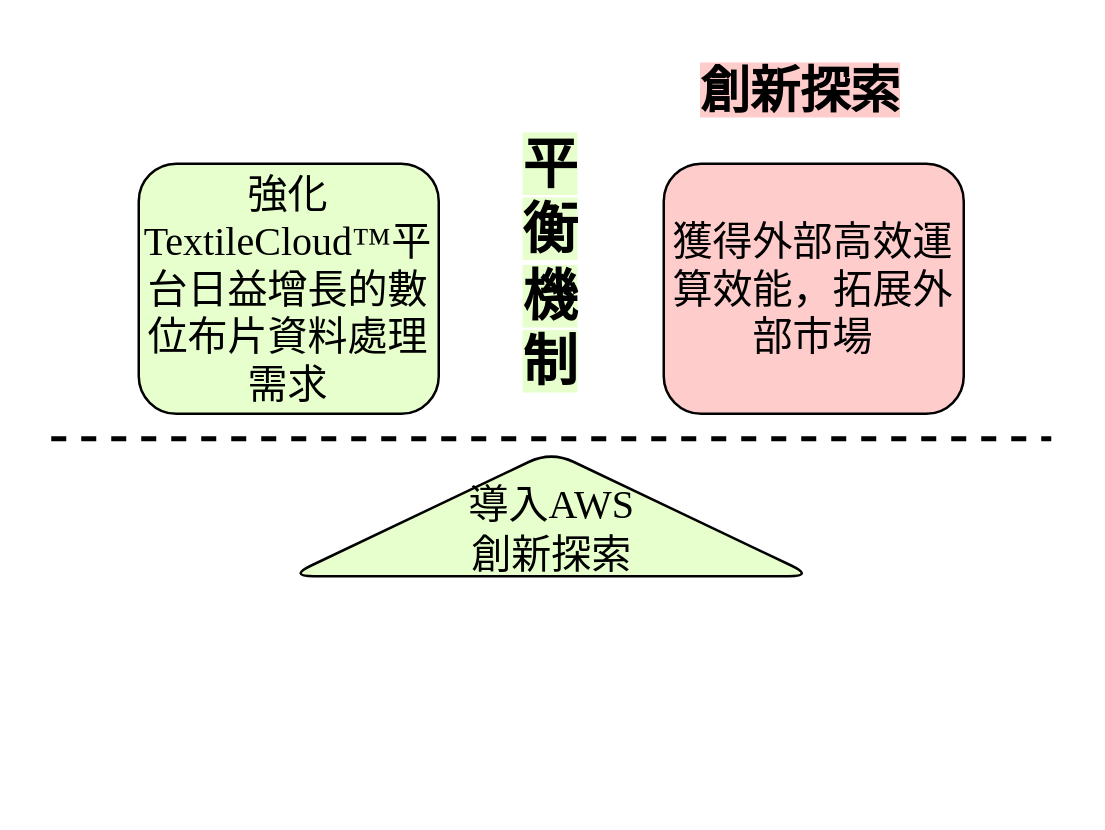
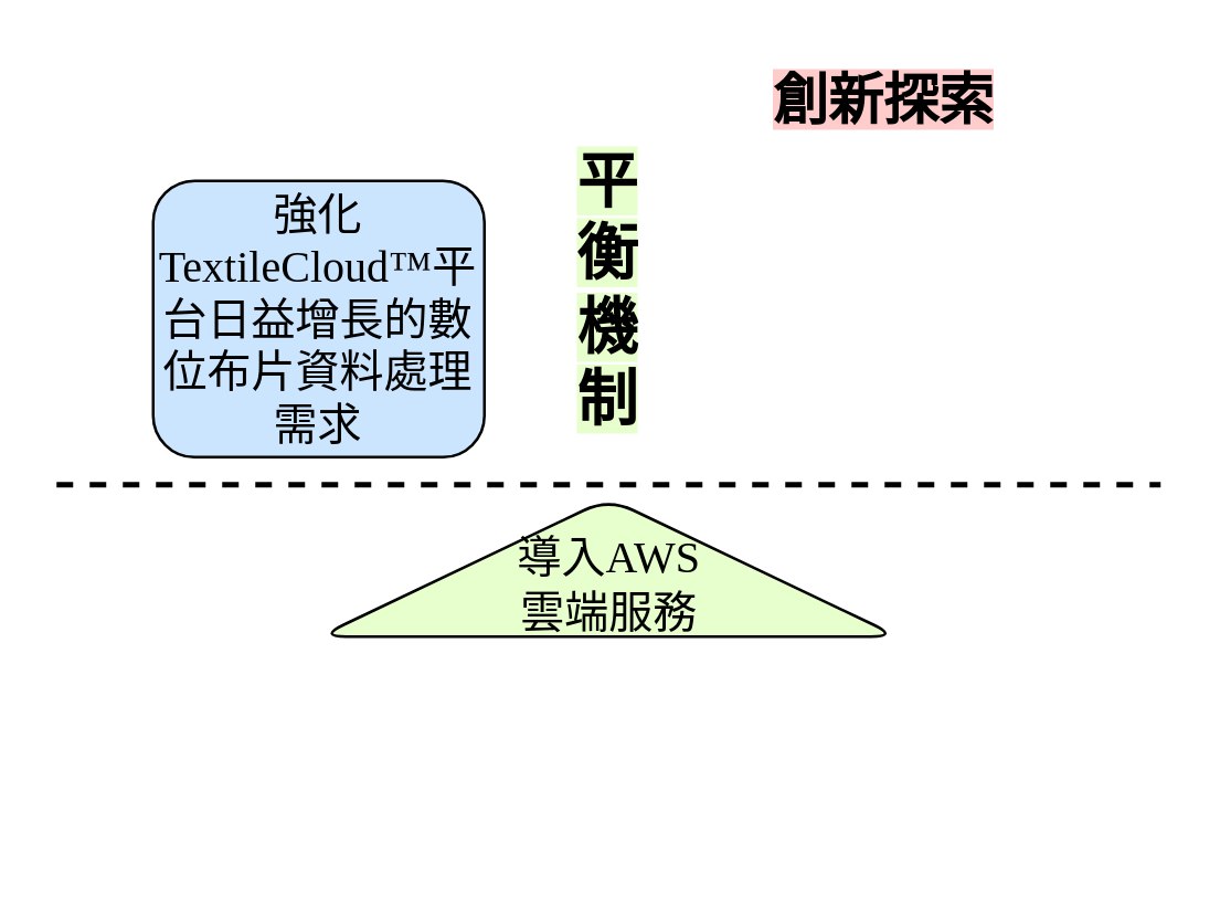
  <mxCell id="0" />
  <mxCell id="1" parent="0" />
  <mxCell id="2" value="" style="triangle;whiteSpace=wrap;html=1;rounded=1;rotation=-90;fillColor=#E6FFCC;" parent="1" vertex="1"><mxGeometry x="195" y="100" width="50" height="210" as="geometry" /></mxCell>
  <mxCell id="3" value="" style="endArrow=none;dashed=1;html=1;rounded=0;strokeWidth=2;strokeColor=default;" parent="1" edge="1"><mxGeometry width="50" height="50" relative="1" as="geometry"><mxPoint x="20" y="175" as="sourcePoint" /><mxPoint x="420" y="175" as="targetPoint" /></mxGeometry></mxCell>
- <mxCell id="4" value="&lt;font face=&quot;標楷體&quot;&gt;&lt;span style=&quot;font-size: 16px;&quot;&gt;強化&lt;/span&gt;&lt;/font&gt;&lt;span style=&quot;font-size:12.0pt;line-height:&lt;br/&gt;115%;font-family:&amp;quot;Times New Roman&amp;quot;,serif;mso-fareast-font-family:標楷體;&lt;br/&gt;mso-bidi-theme-font:minor-bidi;mso-ansi-language:EN-US;mso-fareast-language:&lt;br/&gt;ZH-TW;mso-bidi-language:AR-SA&quot; lang=&quot;EN-US&quot;&gt;TextileCloud™&lt;/span&gt;&lt;span style=&quot;font-size:12.0pt;&lt;br/&gt;line-height:115%;font-family:標楷體;mso-ascii-font-family:&amp;quot;Times New Roman&amp;quot;;&lt;br/&gt;mso-hansi-font-family:&amp;quot;Times New Roman&amp;quot;;mso-bidi-font-family:&amp;quot;Times New Roman&amp;quot;;&lt;br/&gt;mso-bidi-theme-font:minor-bidi;mso-ansi-language:EN-US;mso-fareast-language:&lt;br/&gt;ZH-TW;mso-bidi-language:AR-SA&quot;&gt;平台日益增長的數位布片資料處理需求&lt;/span&gt;" style="rounded=1;whiteSpace=wrap;html=1;fillColor=#e6ffcc;" parent="1" vertex="1"><mxGeometry x="55" y="65" width="120" height="100" as="geometry" /></mxCell>
- <mxCell id="5" value="&lt;font face=&quot;標楷體&quot;&gt;&lt;span style=&quot;font-size: 16px;&quot;&gt;獲得外部高效運算效能，拓展外部市場&lt;/span&gt;&lt;/font&gt;" style="rounded=1;whiteSpace=wrap;html=1;fillColor=#FFCCCC;" parent="1" vertex="1"><mxGeometry x="265" y="65" width="120" height="100" as="geometry" /></mxCell>
+ <mxCell id="4" value="&lt;font face=&quot;標楷體&quot;&gt;&lt;span style=&quot;font-size: 16px;&quot;&gt;強化&lt;/span&gt;&lt;/font&gt;&lt;span style=&quot;font-size:12.0pt;line-height:&lt;br/&gt;115%;font-family:&amp;quot;Times New Roman&amp;quot;,serif;mso-fareast-font-family:標楷體;&lt;br/&gt;mso-bidi-theme-font:minor-bidi;mso-ansi-language:EN-US;mso-fareast-language:&lt;br/&gt;ZH-TW;mso-bidi-language:AR-SA&quot; lang=&quot;EN-US&quot;&gt;TextileCloud™&lt;/span&gt;&lt;span style=&quot;font-size:12.0pt;&lt;br/&gt;line-height:115%;font-family:標楷體;mso-ascii-font-family:&amp;quot;Times New Roman&amp;quot;;&lt;br/&gt;mso-hansi-font-family:&amp;quot;Times New Roman&amp;quot;;mso-bidi-font-family:&amp;quot;Times New Roman&amp;quot;;&lt;br/&gt;mso-bidi-theme-font:minor-bidi;mso-ansi-language:EN-US;mso-fareast-language:&lt;br/&gt;ZH-TW;mso-bidi-language:AR-SA&quot;&gt;平台日益增長的數位布片資料處理需求&lt;/span&gt;" style="rounded=1;whiteSpace=wrap;html=1;fillColor=#CCE5FF;" parent="1" vertex="1"><mxGeometry x="55" y="65" width="120" height="100" as="geometry" /></mxCell>
  <mxCell id="6" value="&lt;font style=&quot;font-size: 20px; background-color: rgb(255, 204, 204);&quot; face=&quot;標楷體&quot;&gt;&lt;b&gt;創新探索&lt;/b&gt;&lt;/font&gt;" style="text;html=1;align=center;verticalAlign=middle;whiteSpace=wrap;rounded=0;" parent="1" vertex="1"><mxGeometry x="275" y="20" width="90" height="30" as="geometry" /></mxCell>
  <mxCell id="7" value="&lt;font style=&quot;font-size: 22px; background-color: rgb(230, 255, 204);&quot; face=&quot;標楷體&quot;&gt;&lt;b&gt;平衡機制&lt;/b&gt;&lt;/font&gt;" style="text;html=1;align=center;verticalAlign=middle;whiteSpace=wrap;rounded=0;" parent="1" vertex="1"><mxGeometry x="210" y="92.143" width="20" height="25.714" as="geometry" /></mxCell>
- <mxCell id="8" value="&lt;p data-pm-slice=&quot;1 1 []&quot;&gt;&lt;font face=&quot;標楷體&quot;&gt;&lt;span style=&quot;font-size: 16px;&quot;&gt;導入AWS&lt;br&gt;&lt;/span&gt;&lt;/font&gt;&lt;span style=&quot;font-size: 16px; font-family: 標楷體; background-color: transparent; color: light-dark(rgb(0, 0, 0), rgb(255, 255, 255));&quot;&gt;創新探索&lt;/span&gt;&lt;/p&gt;" style="text;strokeColor=none;align=center;fillColor=none;html=1;verticalAlign=middle;whiteSpace=wrap;rounded=0;" parent="1" vertex="1"><mxGeometry x="162.5" y="196" width="115" height="30" as="geometry" /></mxCell>
+ <mxCell id="8" value="&lt;p data-pm-slice=&quot;1 1 []&quot;&gt;&lt;font face=&quot;標楷體&quot;&gt;&lt;span style=&quot;font-size: 16px;&quot;&gt;導入AWS&lt;br&gt;&lt;/span&gt;&lt;/font&gt;&lt;span style=&quot;font-size: 16px; font-family: 標楷體; background-color: transparent; color: light-dark(rgb(0, 0, 0), rgb(255, 255, 255));&quot;&gt;雲端服務&lt;/span&gt;&lt;/p&gt;" style="text;strokeColor=none;align=center;fillColor=none;html=1;verticalAlign=middle;whiteSpace=wrap;rounded=0;" parent="1" vertex="1"><mxGeometry x="162.5" y="196" width="115" height="30" as="geometry" /></mxCell>
